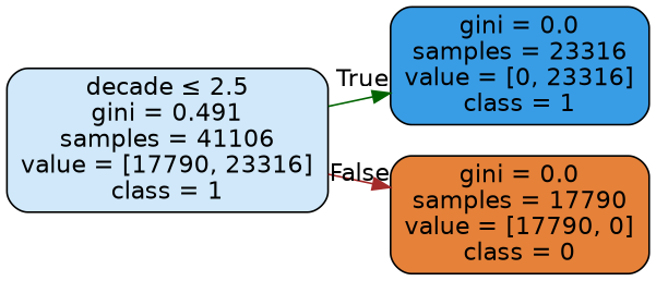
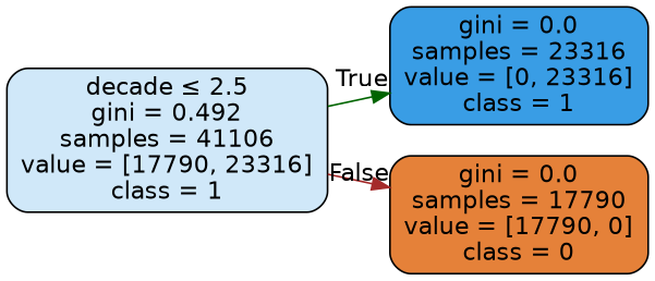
  digraph {
    rankdir=LR
    fontname="DejaVu Sans"
    node [color=black fontname="DejaVu Sans" shape=box style="filled, rounded"]
    edge [fontname="DejaVu Sans" labeldistance=2.5]
-   n1 [fillcolor="#d0e8f9" label=<decade &le; 2.5<br/>gini = 0.491<br/>samples = 41106<br/>value = [17790, 23316]<br/>class = 1>]
+   n1 [fillcolor="#d0e8f9" label=<decade &le; 2.5<br/>gini = 0.492<br/>samples = 41106<br/>value = [17790, 23316]<br/>class = 1>]
    n2 [fillcolor="#399de5" label=<gini = 0.0<br/>samples = 23316<br/>value = [0, 23316]<br/>class = 1>]
    n3 [fillcolor="#e58139" label=<gini = 0.0<br/>samples = 17790<br/>value = [17790, 0]<br/>class = 0>]
    n1 -> n2 [headlabel=True labelangle=45 color=darkgreen]
    n1 -> n3 [headlabel=False labelangle=-45 color=brown]
  }
